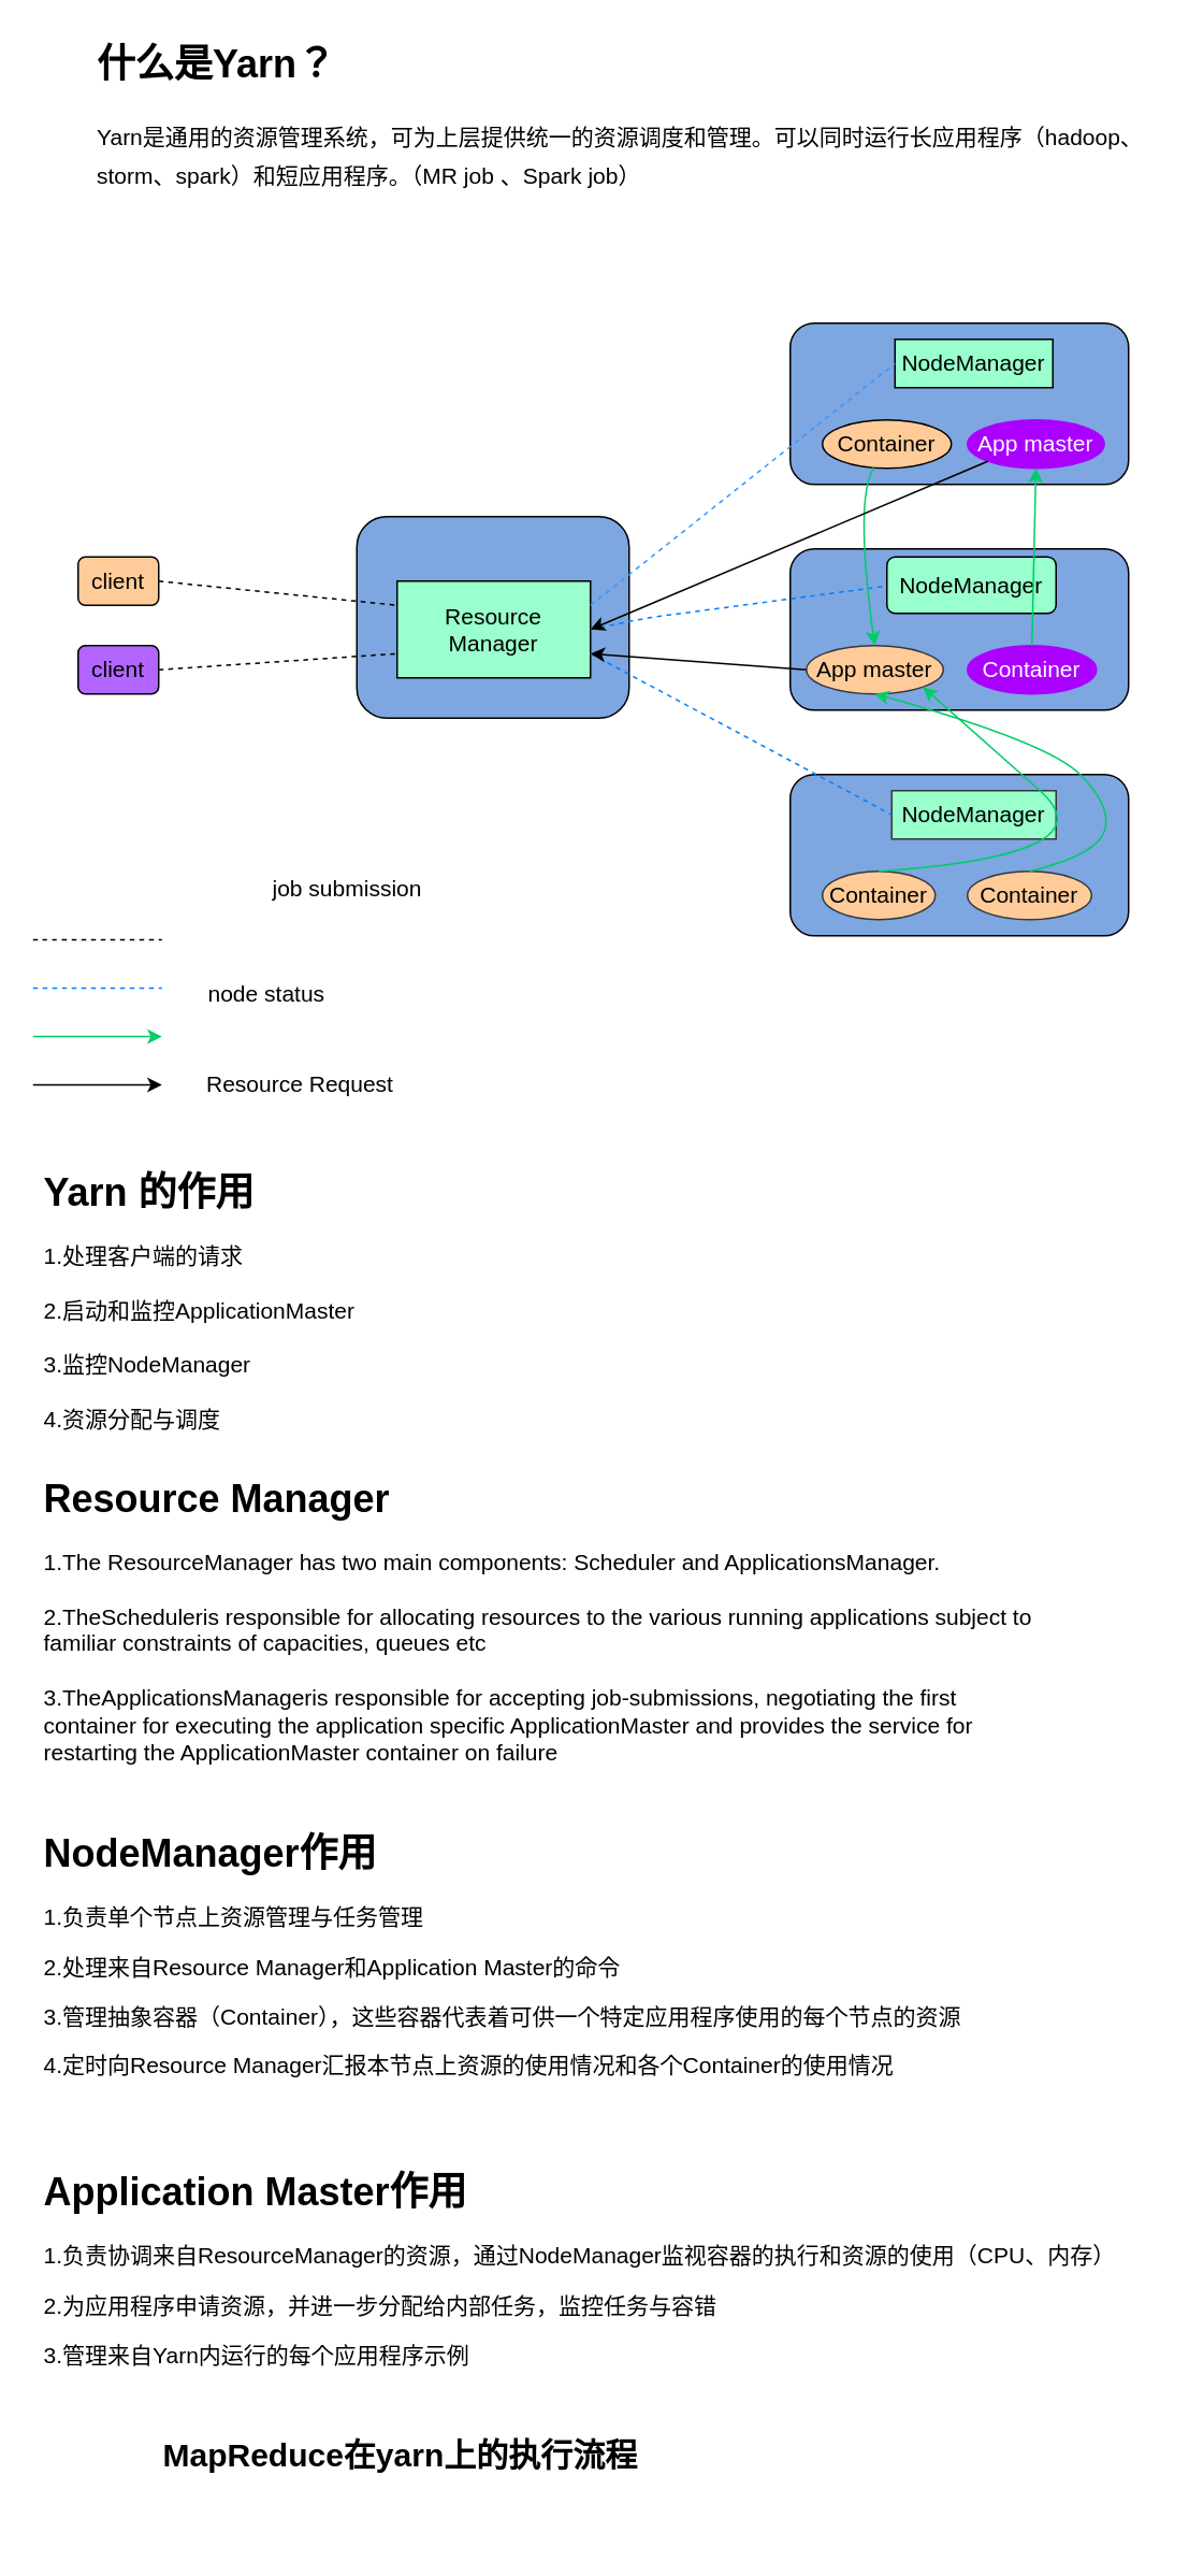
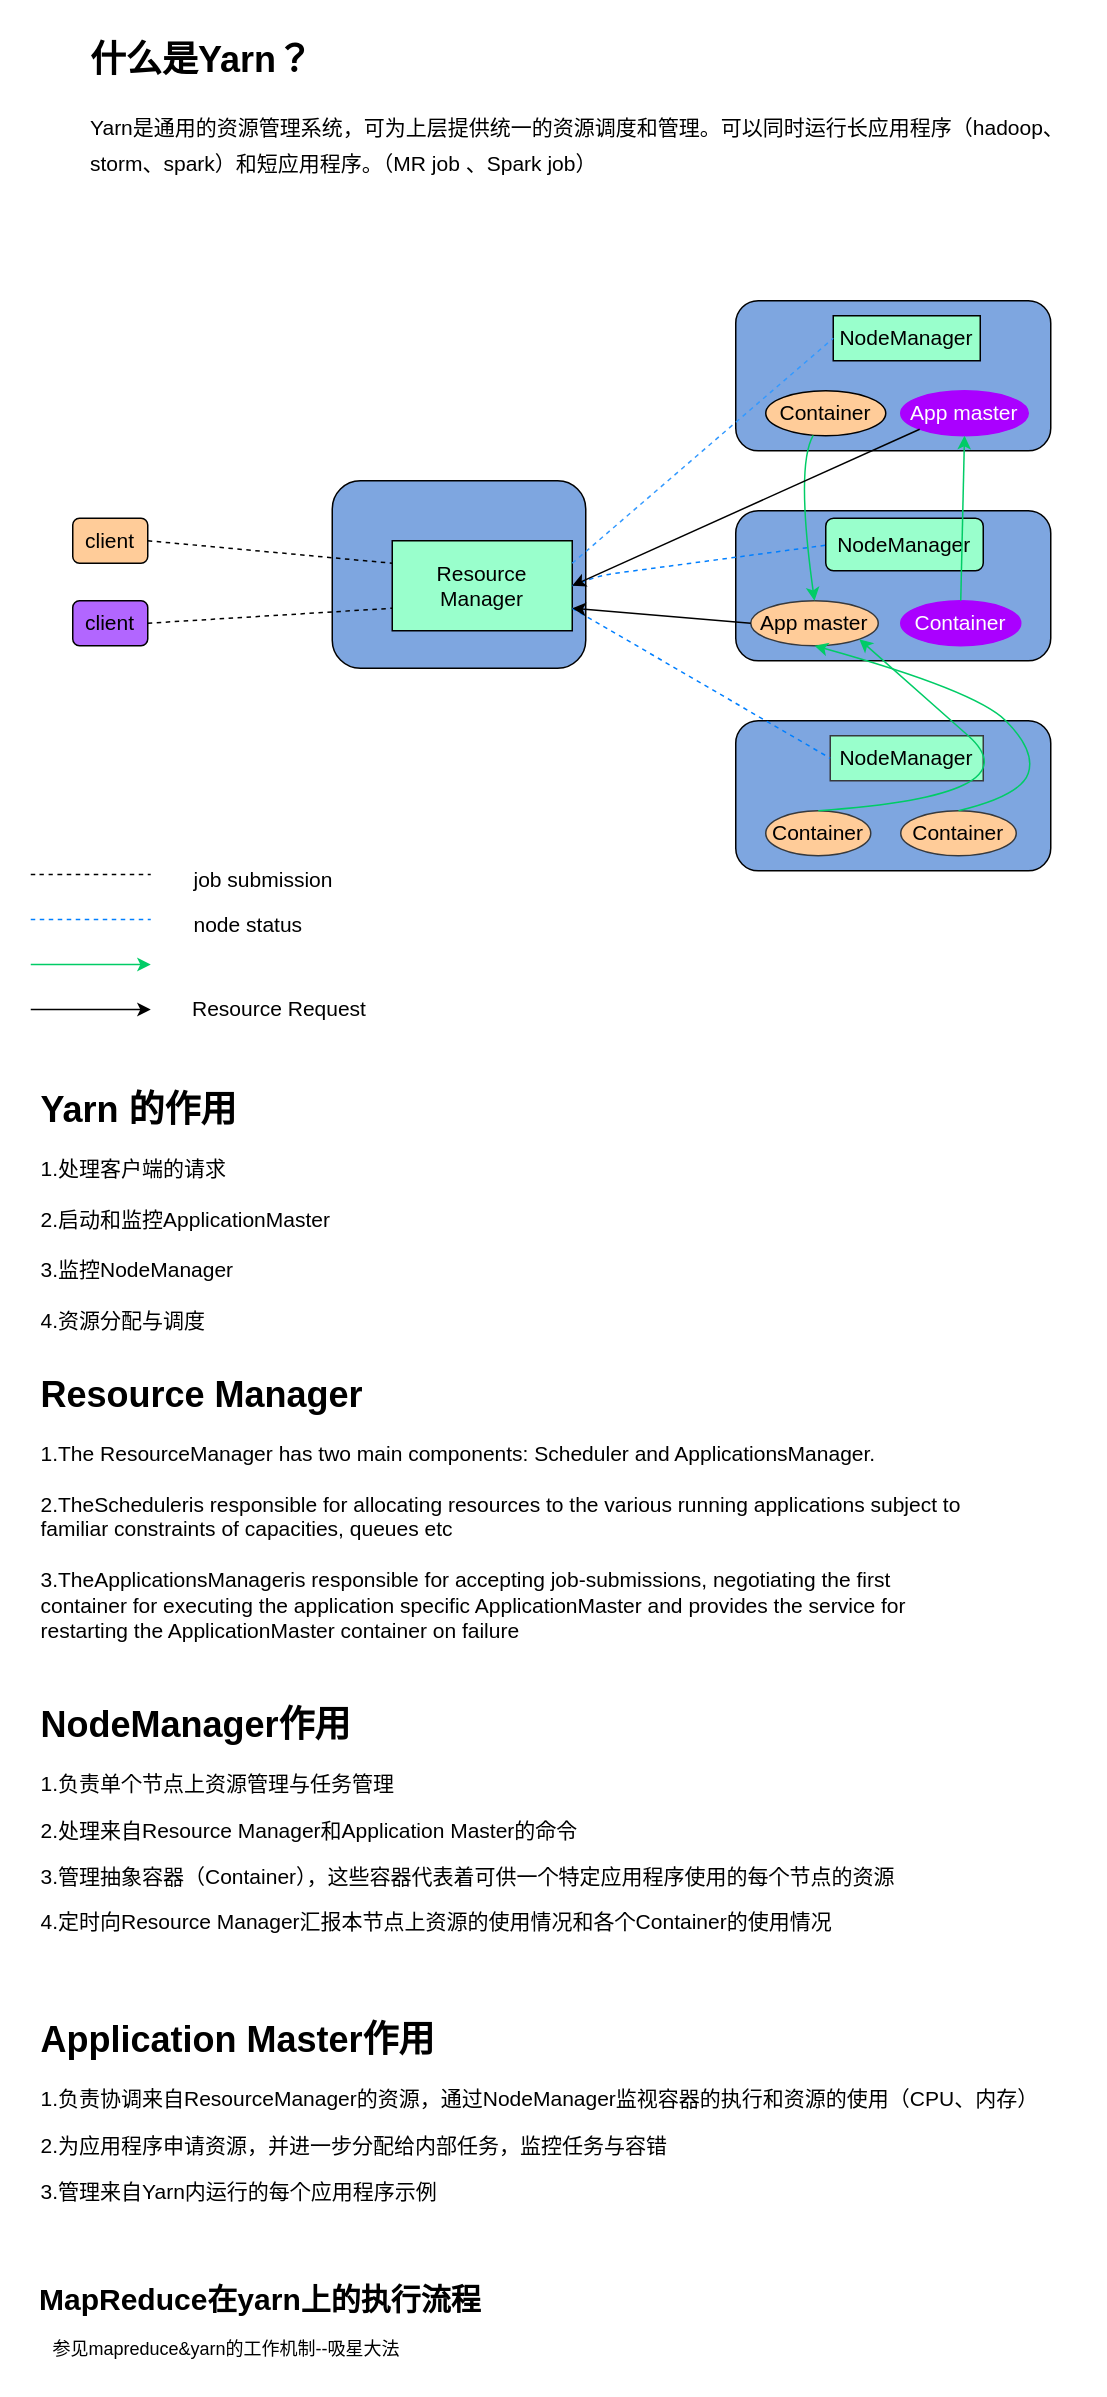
  <mxCell id="0" />
  <mxCell id="1" parent="0" />
  <mxCell id="2" value="client&lt;br style=&quot;font-size: 14px;&quot;&gt;" style="rounded=1;whiteSpace=wrap;html=1;fillColor=#FFCC99;fontSize=14;" vertex="1" parent="1"><mxGeometry x="48" y="345" width="50" height="30" as="geometry" /></mxCell>
  <mxCell id="3" value="client" style="rounded=1;whiteSpace=wrap;html=1;fillColor=#B266FF;fontSize=14;" vertex="1" parent="1"><mxGeometry x="48" y="400" width="50" height="30" as="geometry" /></mxCell>
  <mxCell id="4" value="" style="rounded=1;whiteSpace=wrap;html=1;fillColor=#7EA6E0;fontSize=14;" vertex="1" parent="1"><mxGeometry x="221" y="320" width="169" height="125" as="geometry" /></mxCell>
  <mxCell id="5" value="" style="rounded=1;whiteSpace=wrap;html=1;fillColor=#7EA6E0;fontSize=14;" vertex="1" parent="1"><mxGeometry x="490" y="200" width="210" height="100" as="geometry" /></mxCell>
  <mxCell id="6" value="NodeManager&lt;br style=&quot;font-size: 14px;&quot;&gt;" style="rounded=0;whiteSpace=wrap;html=1;fillColor=#99FFCC;fontSize=14;" vertex="1" parent="1"><mxGeometry x="555" y="210" width="98" height="30" as="geometry" /></mxCell>
  <mxCell id="7" value="Container" style="ellipse;whiteSpace=wrap;html=1;fillColor=#FFCC99;fontSize=14;" vertex="1" parent="1"><mxGeometry x="510" y="260" width="80" height="30" as="geometry" /></mxCell>
  <mxCell id="8" value="App master" style="ellipse;whiteSpace=wrap;html=1;fillColor=#aa00ff;strokeColor=#aa00ff;fontColor=#ffffff;fontSize=14;" vertex="1" parent="1"><mxGeometry x="600" y="260" width="85" height="30" as="geometry" /></mxCell>
- <mxCell id="9" value="&lt;span style=&quot;font-size: 14px;&quot;&gt;Resource Manager&lt;/span&gt;" style="rounded=0;whiteSpace=wrap;html=1;fillColor=#99FFCC;fontSize=14;" vertex="1" parent="1"><mxGeometry x="246" y="360" width="120" height="60" as="geometry" /></mxCell>
+ <mxCell id="9" value="&lt;span style=&quot;font-size: 14px;&quot;&gt;Resource Manager&lt;/span&gt;" style="rounded=0;whiteSpace=wrap;html=1;fillColor=#99FFCC;fontSize=14;" vertex="1" parent="1"><mxGeometry x="261" y="360" width="120" height="60" as="geometry" /></mxCell>
  <mxCell id="10" value="" style="rounded=1;whiteSpace=wrap;html=1;fillColor=#7EA6E0;fontSize=14;" vertex="1" parent="1"><mxGeometry x="490" y="340" width="210" height="100" as="geometry" /></mxCell>
  <mxCell id="11" value="" style="rounded=1;whiteSpace=wrap;html=1;fillColor=#7EA6E0;fontSize=14;" vertex="1" parent="1"><mxGeometry x="490" y="480" width="210" height="100" as="geometry" /></mxCell>
  <mxCell id="12" value="NodeManager" style="rounded=1;whiteSpace=wrap;html=1;fillColor=#99FFCC;fontSize=14;" vertex="1" parent="1"><mxGeometry x="550" y="345" width="105" height="35" as="geometry" /></mxCell>
  <mxCell id="13" value="App master" style="ellipse;whiteSpace=wrap;html=1;fillColor=#ffcc99;strokeColor=#36393d;fontSize=14;" vertex="1" parent="1"><mxGeometry x="500" y="400" width="85" height="30" as="geometry" /></mxCell>
  <mxCell id="14" value="Container" style="ellipse;whiteSpace=wrap;html=1;fillColor=#aa00ff;strokeColor=#aa00ff;fontColor=#ffffff;fontSize=14;" vertex="1" parent="1"><mxGeometry x="600" y="400" width="80" height="30" as="geometry" /></mxCell>
  <mxCell id="15" value="NodeManager" style="rounded=0;whiteSpace=wrap;html=1;fillColor=#99FFCC;strokeColor=#36393d;fontSize=14;" vertex="1" parent="1"><mxGeometry x="553" y="490" width="102" height="30" as="geometry" /></mxCell>
  <mxCell id="16" value="Container" style="ellipse;whiteSpace=wrap;html=1;fillColor=#ffcc99;strokeColor=#36393d;fontSize=14;" vertex="1" parent="1"><mxGeometry x="510" y="540" width="70" height="30" as="geometry" /></mxCell>
  <mxCell id="17" value="Container" style="ellipse;whiteSpace=wrap;html=1;fillColor=#ffcc99;strokeColor=#36393d;fontSize=14;" vertex="1" parent="1"><mxGeometry x="600" y="540" width="77" height="30" as="geometry" /></mxCell>
  <mxCell id="18" value="" style="endArrow=none;dashed=1;html=1;exitX=1;exitY=0.5;strokeColor=#007FFF;fontSize=14;" edge="1" parent="1" source="9"><mxGeometry width="50" height="50" relative="1" as="geometry"><mxPoint x="420" y="395" as="sourcePoint" /><mxPoint x="550" y="363" as="targetPoint" /><Array as="points"><mxPoint x="400" y="383" /></Array></mxGeometry></mxCell>
  <mxCell id="19" value="" style="endArrow=none;dashed=1;html=1;entryX=0;entryY=0.5;exitX=1;exitY=0.75;strokeColor=#007FFF;fontSize=14;" edge="1" parent="1" source="9" target="15"><mxGeometry width="50" height="50" relative="1" as="geometry"><mxPoint x="391" y="455" as="sourcePoint" /><mxPoint x="441" y="405" as="targetPoint" /></mxGeometry></mxCell>
  <mxCell id="20" value="" style="endArrow=none;dashed=1;html=1;entryX=0;entryY=0.5;exitX=1;exitY=0.25;fillColor=#ffcccc;strokeColor=#3399FF;fontSize=14;" edge="1" parent="1" source="9" target="6"><mxGeometry width="50" height="50" relative="1" as="geometry"><mxPoint x="420" y="290" as="sourcePoint" /><mxPoint x="470" y="240" as="targetPoint" /></mxGeometry></mxCell>
  <mxCell id="21" value="" style="endArrow=none;dashed=1;html=1;strokeColor=#007FFF;" edge="1" parent="1"><mxGeometry width="50" height="50" relative="1" as="geometry"><mxPoint x="20" y="612.5" as="sourcePoint" /><mxPoint x="100" y="612.5" as="targetPoint" /></mxGeometry></mxCell>
  <mxCell id="22" value="" style="endArrow=none;dashed=1;html=1;strokeColor=#000000;entryX=0;entryY=0.25;exitX=1;exitY=0.5;fontSize=14;" edge="1" parent="1" source="2" target="9"><mxGeometry width="50" height="50" relative="1" as="geometry"><mxPoint x="10" y="720" as="sourcePoint" /><mxPoint x="60" y="670" as="targetPoint" /></mxGeometry></mxCell>
  <mxCell id="23" value="" style="endArrow=none;dashed=1;html=1;strokeColor=#000000;entryX=0;entryY=0.75;exitX=1;exitY=0.5;fontSize=14;" edge="1" parent="1" source="3" target="9"><mxGeometry width="50" height="50" relative="1" as="geometry"><mxPoint x="10" y="720" as="sourcePoint" /><mxPoint x="60" y="670" as="targetPoint" /></mxGeometry></mxCell>
  <mxCell id="24" value="" style="endArrow=none;dashed=1;html=1;strokeColor=#000000;" edge="1" parent="1"><mxGeometry width="50" height="50" relative="1" as="geometry"><mxPoint x="20" y="582.5" as="sourcePoint" /><mxPoint x="100" y="582.5" as="targetPoint" /><Array as="points"><mxPoint x="30" y="582.5" /><mxPoint x="60" y="582.5" /></Array></mxGeometry></mxCell>
- <mxCell id="25" value="job submission&lt;br style=&quot;font-size: 14px;&quot;&gt;&lt;br style=&quot;font-size: 14px;&quot;&gt;" style="text;html=1;resizable=0;points=[];autosize=1;align=left;verticalAlign=top;spacingTop=-4;fontSize=14;" vertex="1" parent="1"><mxGeometry x="167" y="539.5" width="100" height="30" as="geometry" /></mxCell>
+ <mxCell id="25" value="job submission&lt;br style=&quot;font-size: 14px;&quot;&gt;&lt;br style=&quot;font-size: 14px;&quot;&gt;" style="text;html=1;resizable=0;points=[];autosize=1;align=left;verticalAlign=top;spacingTop=-4;fontSize=14;" vertex="1" parent="1"><mxGeometry x="127" y="574.5" width="100" height="30" as="geometry" /></mxCell>
  <mxCell id="26" value="node status" style="text;html=1;resizable=0;points=[];autosize=1;align=left;verticalAlign=top;spacingTop=-4;fontSize=14;" vertex="1" parent="1"><mxGeometry x="127" y="604.5" width="80" height="20" as="geometry" /></mxCell>
  <mxCell id="27" value="" style="curved=1;endArrow=classic;html=1;strokeColor=#00CC66;entryX=1;entryY=1;exitX=0.5;exitY=0;fontSize=14;" edge="1" parent="1" source="16" target="13"><mxGeometry width="50" height="50" relative="1" as="geometry"><mxPoint x="20" y="730" as="sourcePoint" /><mxPoint x="70" y="680" as="targetPoint" /><Array as="points"><mxPoint x="690" y="530" /><mxPoint x="600" y="450" /></Array></mxGeometry></mxCell>
  <mxCell id="28" value="" style="curved=1;endArrow=classic;html=1;strokeColor=#00CC66;entryX=0.5;entryY=0;fontSize=14;" edge="1" parent="1" source="7" target="13"><mxGeometry width="50" height="50" relative="1" as="geometry"><mxPoint x="20" y="730" as="sourcePoint" /><mxPoint x="190" y="690" as="targetPoint" /><Array as="points"><mxPoint x="530" y="310" /></Array></mxGeometry></mxCell>
  <mxCell id="29" value="" style="curved=1;endArrow=classic;html=1;strokeColor=#00CC66;entryX=0.5;entryY=1;exitX=0.5;exitY=0;fontSize=14;" edge="1" parent="1" source="17" target="13"><mxGeometry width="50" height="50" relative="1" as="geometry"><mxPoint x="340" y="700" as="sourcePoint" /><mxPoint x="390" y="650" as="targetPoint" /><Array as="points"><mxPoint x="680" y="530" /><mxPoint x="690" y="500" /><mxPoint x="650" y="460" /></Array></mxGeometry></mxCell>
  <mxCell id="30" value="" style="curved=1;endArrow=classic;html=1;strokeColor=#00CC66;entryX=0.5;entryY=1;exitX=0.5;exitY=0;fontSize=14;" edge="1" parent="1" source="14" target="8"><mxGeometry width="50" height="50" relative="1" as="geometry"><mxPoint x="400" y="590" as="sourcePoint" /><mxPoint x="450" y="540" as="targetPoint" /><Array as="points" /></mxGeometry></mxCell>
  <mxCell id="31" value="" style="endArrow=classic;html=1;strokeColor=#00CC66;" edge="1" parent="1"><mxGeometry width="50" height="50" relative="1" as="geometry"><mxPoint x="20" y="642.5" as="sourcePoint" /><mxPoint x="100" y="642.5" as="targetPoint" /></mxGeometry></mxCell>
  <mxCell id="32" value="" style="endArrow=classic;html=1;strokeColor=#000000;entryX=1;entryY=0.5;exitX=0;exitY=1;fontSize=14;" edge="1" parent="1" source="8" target="9"><mxGeometry width="50" height="50" relative="1" as="geometry"><mxPoint x="340" y="530" as="sourcePoint" /><mxPoint x="380" y="490" as="targetPoint" /></mxGeometry></mxCell>
  <mxCell id="33" value="" style="endArrow=classic;html=1;strokeColor=#000000;entryX=1;entryY=0.75;exitX=0;exitY=0.5;fontSize=14;" edge="1" parent="1" source="13" target="9"><mxGeometry width="50" height="50" relative="1" as="geometry"><mxPoint x="399" y="469" as="sourcePoint" /><mxPoint x="187" y="611" as="targetPoint" /></mxGeometry></mxCell>
  <mxCell id="34" value="" style="endArrow=classic;html=1;strokeColor=#000000;" edge="1" parent="1"><mxGeometry width="50" height="50" relative="1" as="geometry"><mxPoint x="20" y="672.5" as="sourcePoint" /><mxPoint x="100" y="672.5" as="targetPoint" /></mxGeometry></mxCell>
  <mxCell id="35" value="Resource Request&lt;br style=&quot;font-size: 14px;&quot;&gt;&lt;br style=&quot;font-size: 14px;&quot;&gt;" style="text;html=1;resizable=0;points=[];autosize=1;align=left;verticalAlign=top;spacingTop=-4;fontSize=14;" vertex="1" parent="1"><mxGeometry x="126" y="660.5" width="120" height="30" as="geometry" /></mxCell>
  <mxCell id="36" value="&lt;h1&gt;Yarn 的作用&lt;/h1&gt;&lt;div style=&quot;font-size: 14px&quot;&gt;&lt;font style=&quot;font-size: 14px&quot;&gt;1.处理客户端的请求&lt;/font&gt;&lt;/div&gt;&lt;div style=&quot;font-size: 14px&quot;&gt;&lt;font style=&quot;font-size: 14px&quot;&gt;&lt;br&gt;&lt;/font&gt;&lt;/div&gt;&lt;div style=&quot;font-size: 14px&quot;&gt;&lt;font style=&quot;font-size: 14px&quot;&gt;2.启动和监控ApplicationMaster&lt;/font&gt;&lt;/div&gt;&lt;div style=&quot;font-size: 14px&quot;&gt;&lt;font style=&quot;font-size: 14px&quot;&gt;&lt;br&gt;&lt;/font&gt;&lt;/div&gt;&lt;div style=&quot;font-size: 14px&quot;&gt;&lt;font style=&quot;font-size: 14px&quot;&gt;3.监控NodeManager&lt;/font&gt;&lt;/div&gt;&lt;div style=&quot;font-size: 14px&quot;&gt;&lt;font style=&quot;font-size: 14px&quot;&gt;&lt;br&gt;&lt;/font&gt;&lt;/div&gt;&lt;div style=&quot;font-size: 14px&quot;&gt;&lt;font style=&quot;font-size: 14px&quot;&gt;4.资源分配与调度&lt;/font&gt;&lt;/div&gt;" style="text;html=1;strokeColor=none;fillColor=none;spacing=5;spacingTop=-20;whiteSpace=wrap;overflow=hidden;rounded=0;" vertex="1" parent="1"><mxGeometry x="22" y="720" width="483" height="170" as="geometry" /></mxCell>
  <mxCell id="37" value="&lt;h1 style=&quot;font-size: 24px&quot;&gt;什么是Yarn？&lt;br&gt;&lt;/h1&gt;&lt;div&gt;&lt;span style=&quot;font-size: 14px&quot;&gt;Yarn是通用的资源管理系统，可为上层提供统一的资源调度和管理。可以同时运行长应用程序（hadoop、storm、spark）和短应用程序。（MR job 、Spark job）&lt;/span&gt;&lt;/div&gt;&lt;br&gt;&lt;div&gt;&lt;br&gt;&lt;/div&gt;" style="text;html=1;strokeColor=none;fillColor=none;spacing=5;spacingTop=-20;whiteSpace=wrap;overflow=hidden;rounded=0;fontSize=20;" vertex="1" parent="1"><mxGeometry x="55" y="20" width="661" height="120" as="geometry" /></mxCell>
  <mxCell id="38" value="&lt;h1 style=&quot;font-size: 24px&quot;&gt;NodeManager作用&lt;/h1&gt;&lt;p&gt;1.负责单个节点上资源管理与任务管理&lt;/p&gt;&lt;p&gt;2.处理来自Resource Manager和Application Master的命令&lt;/p&gt;&lt;p&gt;3.管理抽象容器（Container），这些容器代表着可供一个特定应用程序使用的每个节点的资源&lt;/p&gt;&lt;p&gt;4.定时向Resource Manager汇报本节点上资源的使用情况和各个Container的使用情况&lt;/p&gt;" style="text;html=1;strokeColor=none;fillColor=none;spacing=5;spacingTop=-20;whiteSpace=wrap;overflow=hidden;rounded=0;fontSize=14;" vertex="1" parent="1"><mxGeometry x="22" y="1130" width="623" height="160" as="geometry" /></mxCell>
  <mxCell id="39" value="&lt;h1 style=&quot;font-size: 24px&quot;&gt;Resource Manager&lt;/h1&gt;&lt;p&gt;&lt;/p&gt;&lt;div&gt;&lt;span&gt;1.The ResourceManager has two main components: Scheduler and ApplicationsManager.&lt;/span&gt;&lt;/div&gt;&lt;div&gt;&lt;span&gt;&lt;br&gt;&lt;/span&gt;&lt;/div&gt;&lt;div&gt;&lt;span&gt;2.The&lt;/span&gt;&lt;span&gt;Scheduler&lt;/span&gt;&lt;span&gt;is responsible for allocating resources to the various running applications subject to familiar constraints of capacities, queues etc&lt;/span&gt;&lt;br&gt;&lt;/div&gt;&lt;div&gt;&lt;br&gt;&lt;/div&gt;&lt;span&gt;3.The&lt;/span&gt;&lt;span&gt;ApplicationsManager&lt;/span&gt;&lt;span&gt;is responsible for accepting job-submissions, negotiating the first container for executing the application specific ApplicationMaster and provides the service for restarting the ApplicationMaster container on failure&lt;/span&gt;&lt;div&gt;&lt;span&gt;&lt;br&gt;&lt;/span&gt;&lt;/div&gt;" style="text;html=1;strokeColor=none;fillColor=none;spacing=5;spacingTop=-20;whiteSpace=wrap;overflow=hidden;rounded=0;fontSize=14;" vertex="1" parent="1"><mxGeometry x="22" y="910" width="633" height="200" as="geometry" /></mxCell>
  <mxCell id="40" value="&lt;h1 style=&quot;font-size: 24px&quot;&gt;Application Master作用&lt;/h1&gt;&lt;p&gt;1.负责协调来自ResourceManager的资源，通过NodeManager监视容器的执行和资源的使用（CPU、内存）&lt;/p&gt;&lt;p&gt;2.为应用程序申请资源，并进一步分配给内部任务，监控任务与容错&lt;/p&gt;&lt;p&gt;3.管理来自Yarn内运行的每个应用程序示例&lt;/p&gt;" style="text;html=1;strokeColor=none;fillColor=none;spacing=5;spacingTop=-20;whiteSpace=wrap;overflow=hidden;rounded=0;fontSize=14;" vertex="1" parent="1"><mxGeometry x="22" y="1340" width="683" height="130" as="geometry" /></mxCell>
- <mxCell id="41" value="&lt;b&gt;&lt;font style=&quot;font-size: 20px&quot;&gt;MapReduce在yarn上的执行流程&lt;/font&gt;&lt;/b&gt;" style="text;html=1;resizable=0;points=[];autosize=1;align=left;verticalAlign=top;spacingTop=-4;" vertex="1" parent="1"><mxGeometry x="98.5" y="1508" width="310" height="20" as="geometry" /></mxCell>
+ <mxCell id="41" value="&lt;b&gt;&lt;font style=&quot;font-size: 20px&quot;&gt;MapReduce在yarn上的执行流程&lt;/font&gt;&lt;/b&gt;" style="text;html=1;resizable=0;points=[];autosize=1;align=left;verticalAlign=top;spacingTop=-4;" vertex="1" parent="1"><mxGeometry x="23.5" y="1518" width="310" height="20" as="geometry" /></mxCell>
+ <mxCell id="42" value="参见mapreduce&amp;amp;yarn的工作机制--吸星大法" style="text;html=1;resizable=0;points=[];autosize=1;align=left;verticalAlign=top;spacingTop=-4;" vertex="1" parent="1"><mxGeometry x="33" y="1556" width="250" height="20" as="geometry" /></mxCell>
